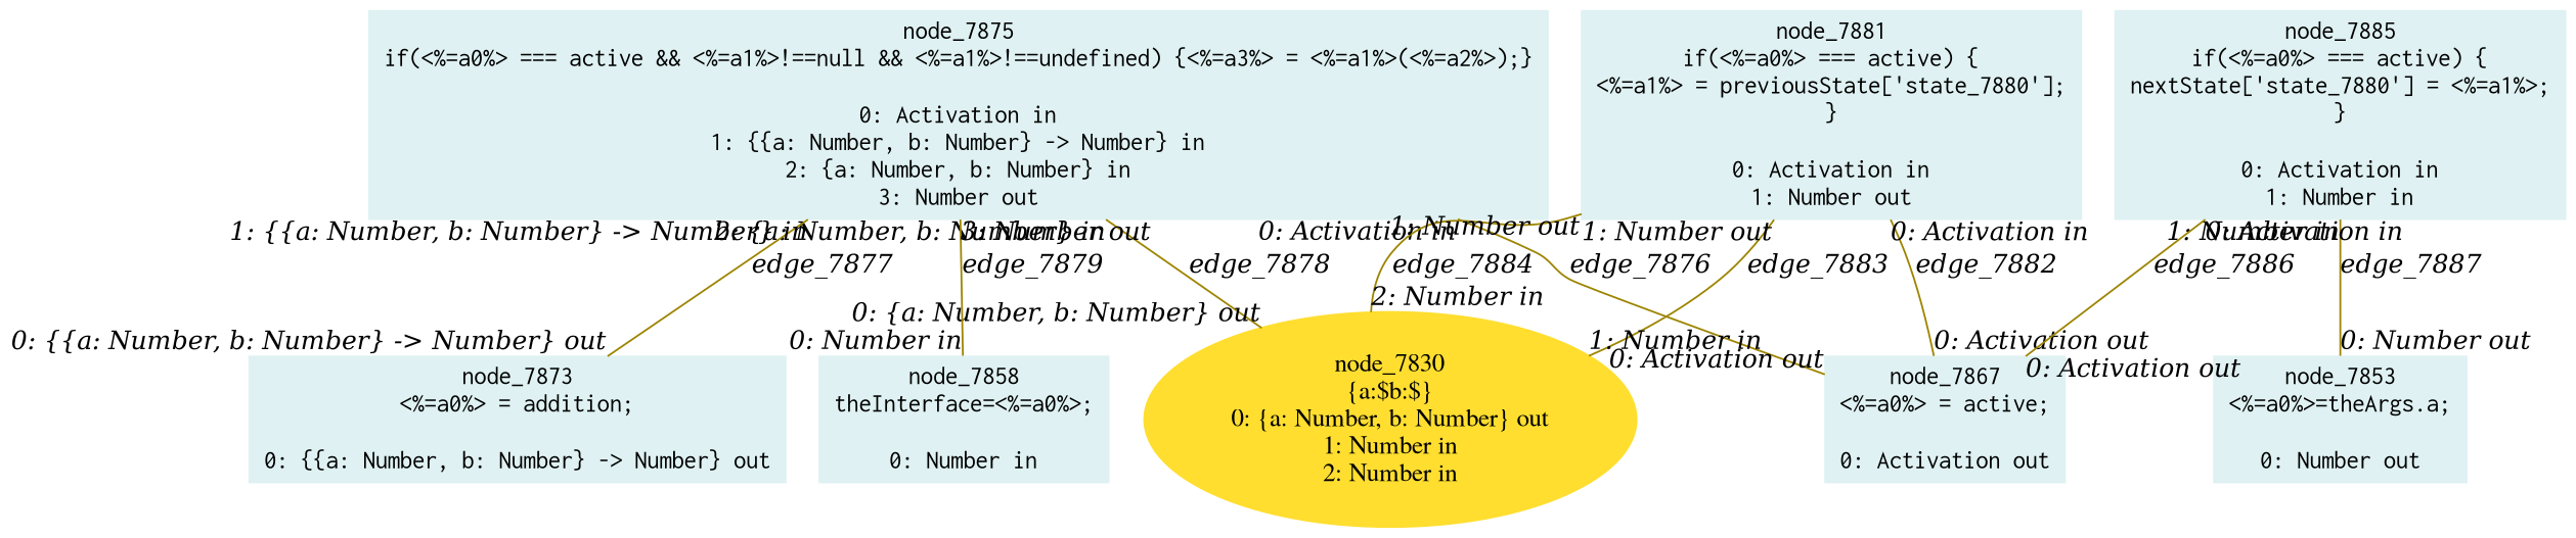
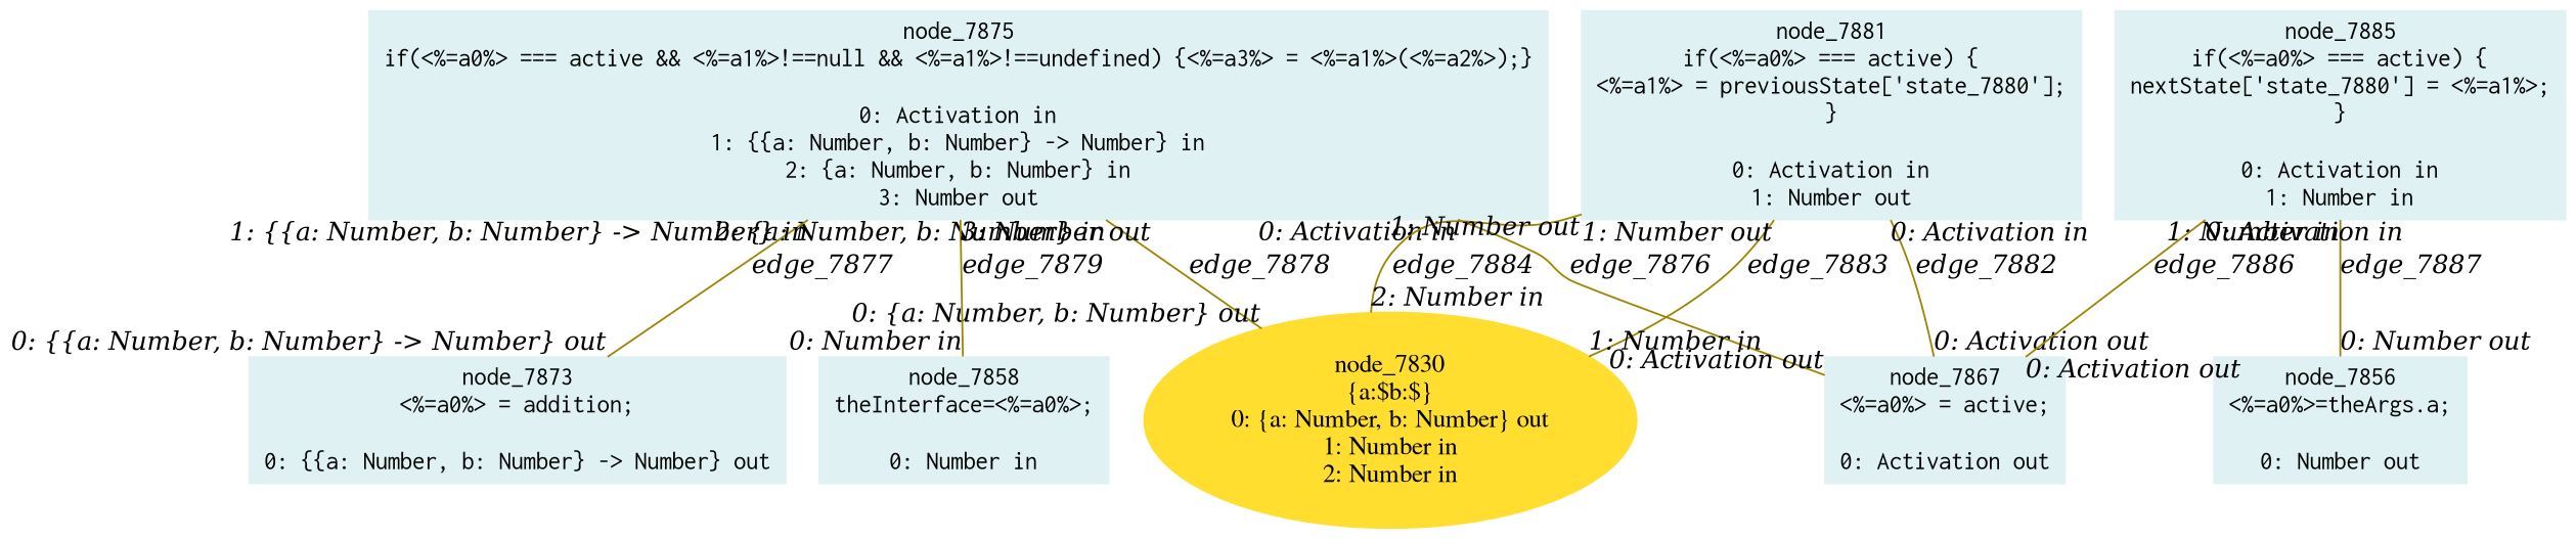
  digraph {
    node [color="#dff1f2" fontname=Courier shape=box style=filled]
    edge [arrowHead=none arrowsize=1 color="#9d8400" dir=none fontname="Times-Italic" headlabel="0: Activation out" taillabel="0: Activation in"]
    n1 [color="#ffde2f" fontname=Times label="node_7830\n{a:$b:$}\n0: {a: Number, b: Number} out\n1: Number in\n2: Number in" shape=ellipse]
-   n2 [label="node_7853\n<%=a0%>=theArgs.a;\n\n0: Number out"]
+   n2 [label="node_7856\n<%=a0%>=theArgs.a;\n\n0: Number out"]
    n3 [label="node_7858\ntheInterface=<%=a0%>;\n\n0: Number in"]
    n4 [label="node_7867\n<%=a0%> = active;\n\n0: Activation out"]
    n5 [label="node_7873\n<%=a0%> = addition;\n\n0: {{a: Number, b: Number} -> Number} out"]
    n6 [label="node_7875\nif(<%=a0%> === active && <%=a1%>!==null && <%=a1%>!==undefined) {<%=a3%> = <%=a1%>(<%=a2%>);}\n\n0: Activation in\n1: {{a: Number, b: Number} -> Number} in\n2: {a: Number, b: Number} in\n3: Number out"]
    n7 [label="node_7881\nif(<%=a0%> === active) {\n<%=a1%> = previousState['state_7880'];\n}\n\n0: Activation in\n1: Number out"]
    n8 [label="node_7885\nif(<%=a0%> === active) {\nnextState['state_7880'] = <%=a1%>;\n}\n\n0: Activation in\n1: Number in"]
    n6 -> n1 [headlabel="0: {a: Number, b: Number} out" label=edge_7878 taillabel="2: {a: Number, b: Number} in"]
    n6 -> n3 [headlabel="0: Number in" label=edge_7879 taillabel="3: Number out"]
    n6 -> n4 [label=edge_7876]
    n6 -> n5 [headlabel="0: {{a: Number, b: Number} -> Number} out" label=edge_7877 taillabel="1: {{a: Number, b: Number} -> Number} in"]
    n7 -> n1 [headlabel="1: Number in" label=edge_7883 taillabel="1: Number out"]
    n7 -> n1 [headlabel="2: Number in" label=edge_7884 taillabel="1: Number out"]
    n7 -> n4 [label=edge_7882]
    n8 -> n2 [headlabel="0: Number out" label=edge_7887 taillabel="1: Number in"]
    n8 -> n4 [label=edge_7886]
  }
